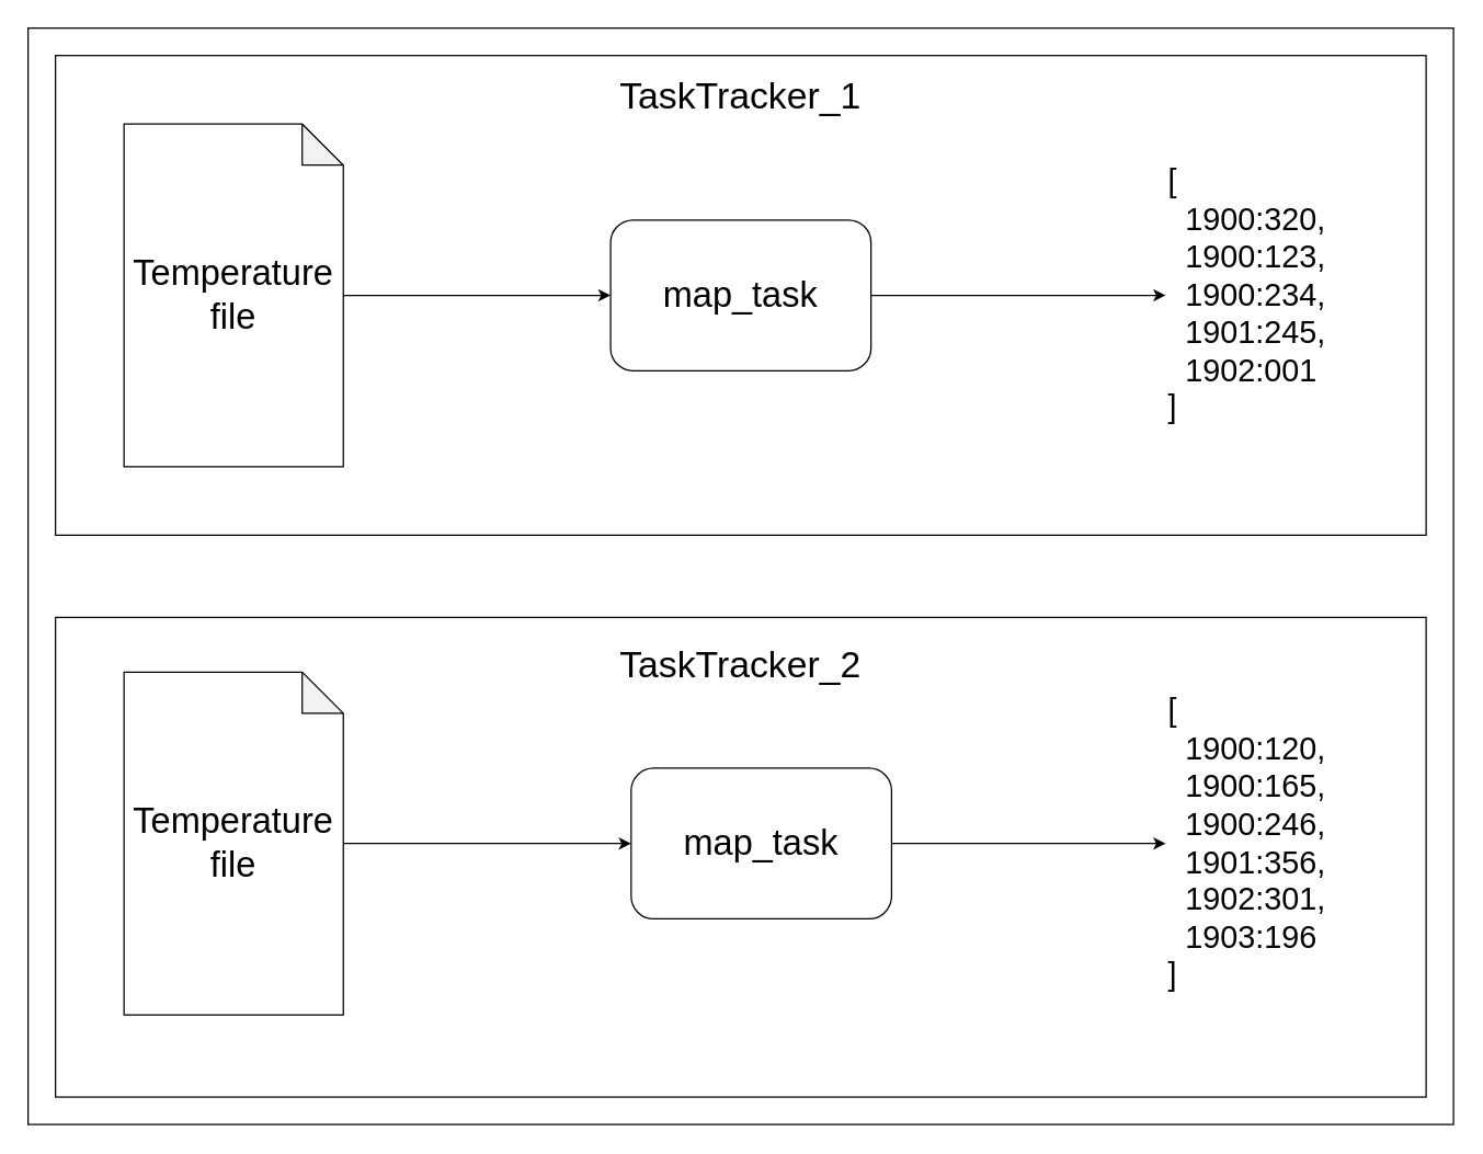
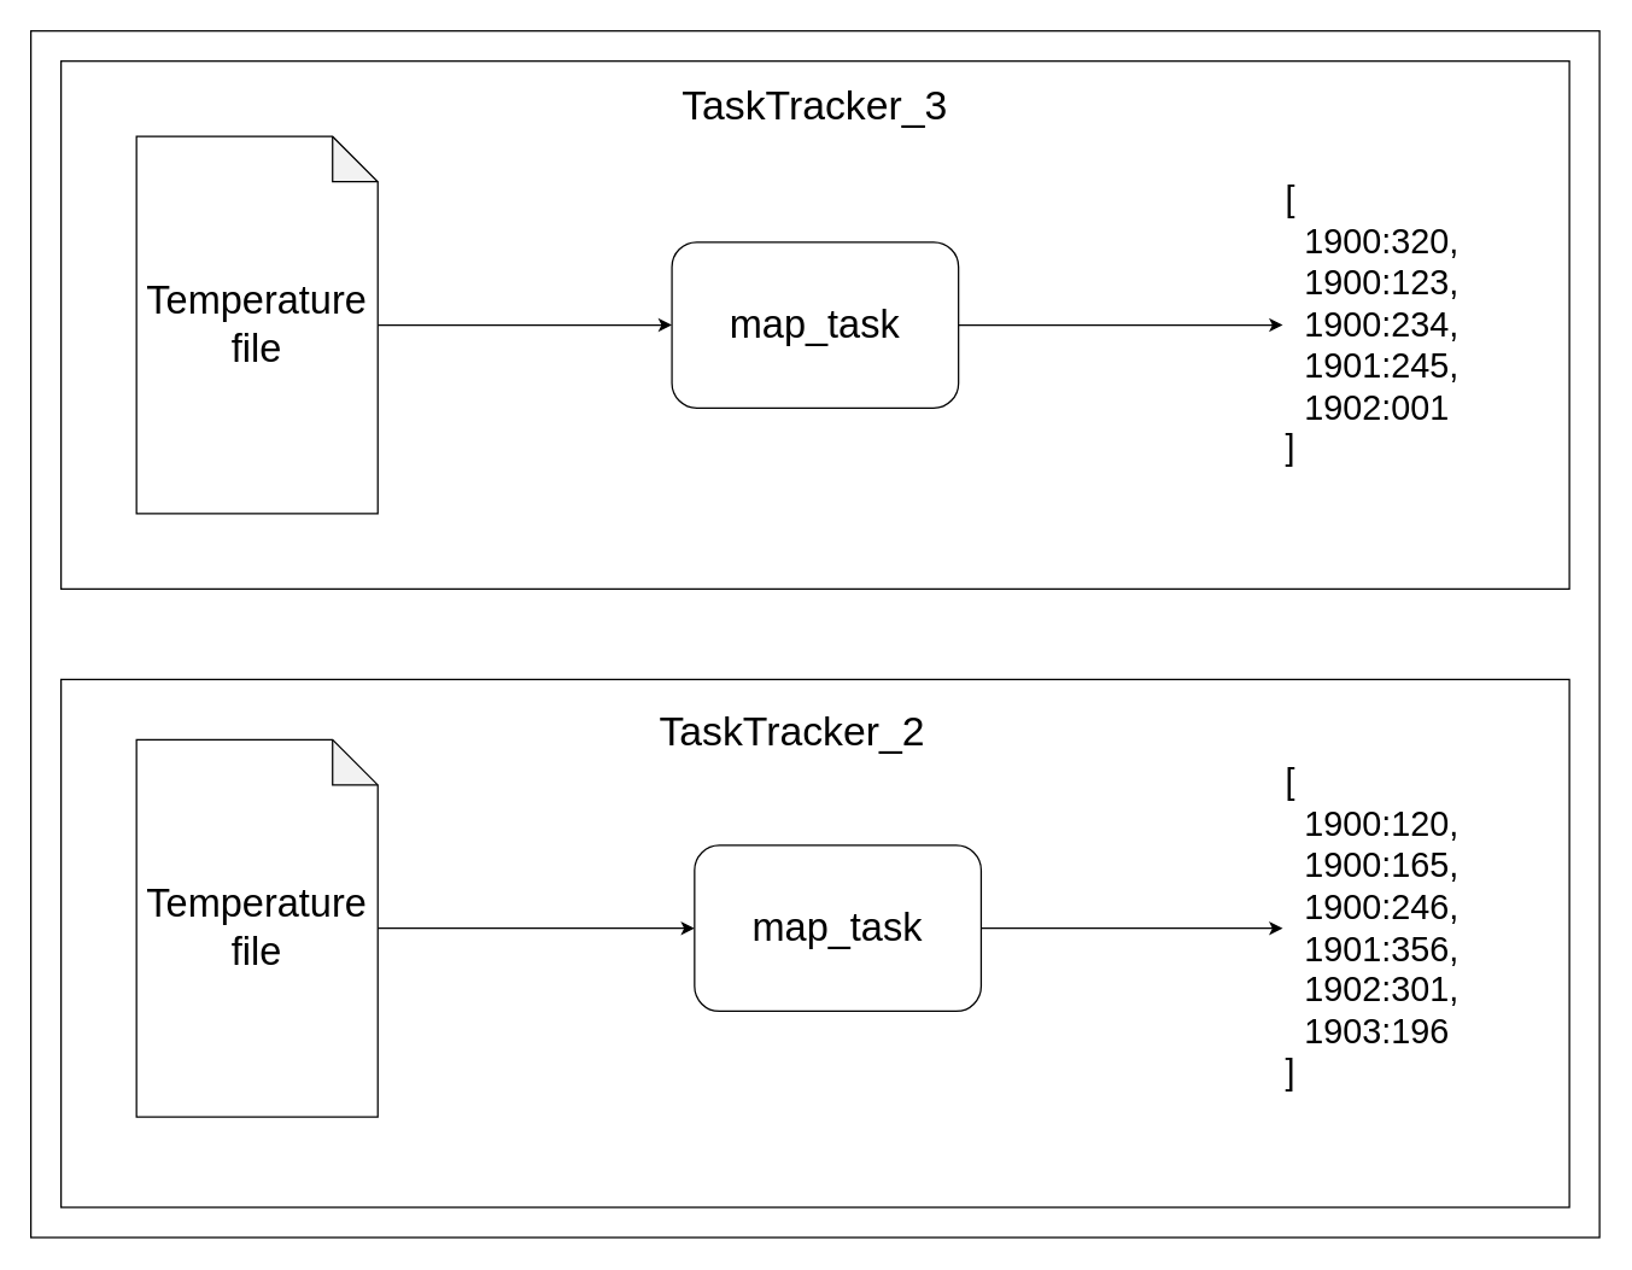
  <mxCell id="0" />
  <mxCell id="1" parent="0" />
  <mxCell id="2" value="" style="rounded=0;whiteSpace=wrap;html=1;fillColor=none;" vertex="1" parent="1"><mxGeometry x="20" y="20" width="1040" height="800" as="geometry" /></mxCell>
  <mxCell id="3" value="" style="rounded=0;whiteSpace=wrap;html=1;fillColor=none;" vertex="1" parent="1"><mxGeometry x="40" y="450" width="1000" height="350" as="geometry" /></mxCell>
  <mxCell id="4" value="" style="rounded=0;whiteSpace=wrap;html=1;fillColor=none;" vertex="1" parent="1"><mxGeometry x="40" y="40" width="1000" height="350" as="geometry" /></mxCell>
  <mxCell id="5" style="edgeStyle=orthogonalEdgeStyle;rounded=0;orthogonalLoop=1;jettySize=auto;html=1;" edge="1" parent="1" source="6" target="10"><mxGeometry relative="1" as="geometry" /></mxCell>
  <mxCell id="6" value="&lt;font style=&quot;font-size: 26px&quot;&gt;Temperature file&lt;br&gt;&lt;/font&gt;" style="shape=note;whiteSpace=wrap;html=1;backgroundOutline=1;darkOpacity=0.05;" vertex="1" parent="1"><mxGeometry x="90" y="90" width="160" height="250" as="geometry" /></mxCell>
  <mxCell id="7" style="edgeStyle=orthogonalEdgeStyle;rounded=0;orthogonalLoop=1;jettySize=auto;html=1;" edge="1" parent="1" source="8" target="12"><mxGeometry relative="1" as="geometry" /></mxCell>
  <mxCell id="8" value="&lt;font style=&quot;font-size: 26px&quot;&gt;Temperature file&lt;/font&gt;" style="shape=note;whiteSpace=wrap;html=1;backgroundOutline=1;darkOpacity=0.05;" vertex="1" parent="1"><mxGeometry x="90" y="490" width="160" height="250" as="geometry" /></mxCell>
  <mxCell id="9" style="edgeStyle=orthogonalEdgeStyle;rounded=0;orthogonalLoop=1;jettySize=auto;html=1;" edge="1" parent="1" source="10" target="13"><mxGeometry relative="1" as="geometry" /></mxCell>
  <mxCell id="10" value="&lt;font style=&quot;font-size: 26px&quot;&gt;map_task&lt;br&gt;&lt;/font&gt;" style="rounded=1;whiteSpace=wrap;html=1;" vertex="1" parent="1"><mxGeometry x="445" y="160" width="190" height="110" as="geometry" /></mxCell>
  <mxCell id="11" style="edgeStyle=orthogonalEdgeStyle;rounded=0;orthogonalLoop=1;jettySize=auto;html=1;" edge="1" parent="1" source="12" target="14"><mxGeometry relative="1" as="geometry" /></mxCell>
  <mxCell id="12" value="&lt;font style=&quot;font-size: 26px&quot;&gt;map_task&lt;/font&gt;" style="rounded=1;whiteSpace=wrap;html=1;" vertex="1" parent="1"><mxGeometry x="460" y="560" width="190" height="110" as="geometry" /></mxCell>
  <mxCell id="13" value="&lt;font style=&quot;font-size: 23px&quot;&gt;[&lt;br&gt;&lt;div&gt;&lt;span&gt;&amp;nbsp; 1900:320,&lt;/span&gt;&lt;/div&gt;&amp;nbsp; 1900:123,&lt;br&gt;&amp;nbsp; 1900:234,&lt;br&gt;&lt;div&gt;&lt;span&gt;&amp;nbsp; 1901:245,&lt;/span&gt;&lt;/div&gt;&lt;div&gt;&lt;span&gt;&amp;nbsp; 1902:001&lt;/span&gt;&lt;/div&gt;&lt;div&gt;]&lt;/div&gt;&lt;/font&gt;" style="text;html=1;strokeColor=none;fillColor=none;align=left;verticalAlign=middle;whiteSpace=wrap;rounded=0;" vertex="1" parent="1"><mxGeometry x="850" y="105" width="180" height="220" as="geometry" /></mxCell>
  <mxCell id="14" value="&lt;font style=&quot;font-size: 23px&quot;&gt;[&lt;br&gt;&lt;div&gt;&lt;span&gt;&amp;nbsp; 1900:120,&lt;/span&gt;&lt;/div&gt;&amp;nbsp; 1900:165,&lt;br&gt;&amp;nbsp; 1900:246,&lt;br&gt;&lt;div&gt;&lt;span&gt;&amp;nbsp; 1901:356,&lt;/span&gt;&lt;/div&gt;&lt;div&gt;&lt;span&gt;&amp;nbsp; 1902:301,&lt;/span&gt;&lt;/div&gt;&lt;div&gt;&lt;span&gt;&amp;nbsp; 1903:196&lt;/span&gt;&lt;/div&gt;&lt;div&gt;]&lt;/div&gt;&lt;/font&gt;" style="text;html=1;strokeColor=none;fillColor=none;align=left;verticalAlign=middle;whiteSpace=wrap;rounded=0;" vertex="1" parent="1"><mxGeometry x="850" y="505" width="180" height="220" as="geometry" /></mxCell>
- <mxCell id="15" value="&lt;font style=&quot;font-size: 27px&quot;&gt;TaskTracker_1&lt;/font&gt;" style="text;html=1;strokeColor=none;fillColor=none;align=center;verticalAlign=middle;whiteSpace=wrap;rounded=0;" vertex="1" parent="1"><mxGeometry x="425" y="50" width="230" height="40" as="geometry" /></mxCell>
- <mxCell id="16" value="&lt;font style=&quot;font-size: 27px&quot;&gt;TaskTracker_2&lt;/font&gt;" style="text;html=1;strokeColor=none;fillColor=none;align=center;verticalAlign=middle;whiteSpace=wrap;rounded=0;" vertex="1" parent="1"><mxGeometry x="425" y="465" width="230" height="40" as="geometry" /></mxCell>
+ <mxCell id="15" value="&lt;font style=&quot;font-size: 27px&quot;&gt;TaskTracker_3&lt;/font&gt;" style="text;html=1;strokeColor=none;fillColor=none;align=center;verticalAlign=middle;whiteSpace=wrap;rounded=0;" vertex="1" parent="1"><mxGeometry x="425" y="50" width="230" height="40" as="geometry" /></mxCell>
+ <mxCell id="16" value="&lt;font style=&quot;font-size: 27px&quot;&gt;TaskTracker_2&lt;/font&gt;" style="text;html=1;strokeColor=none;fillColor=none;align=center;verticalAlign=middle;whiteSpace=wrap;rounded=0;" vertex="1" parent="1"><mxGeometry x="410" y="465" width="230" height="40" as="geometry" /></mxCell>
